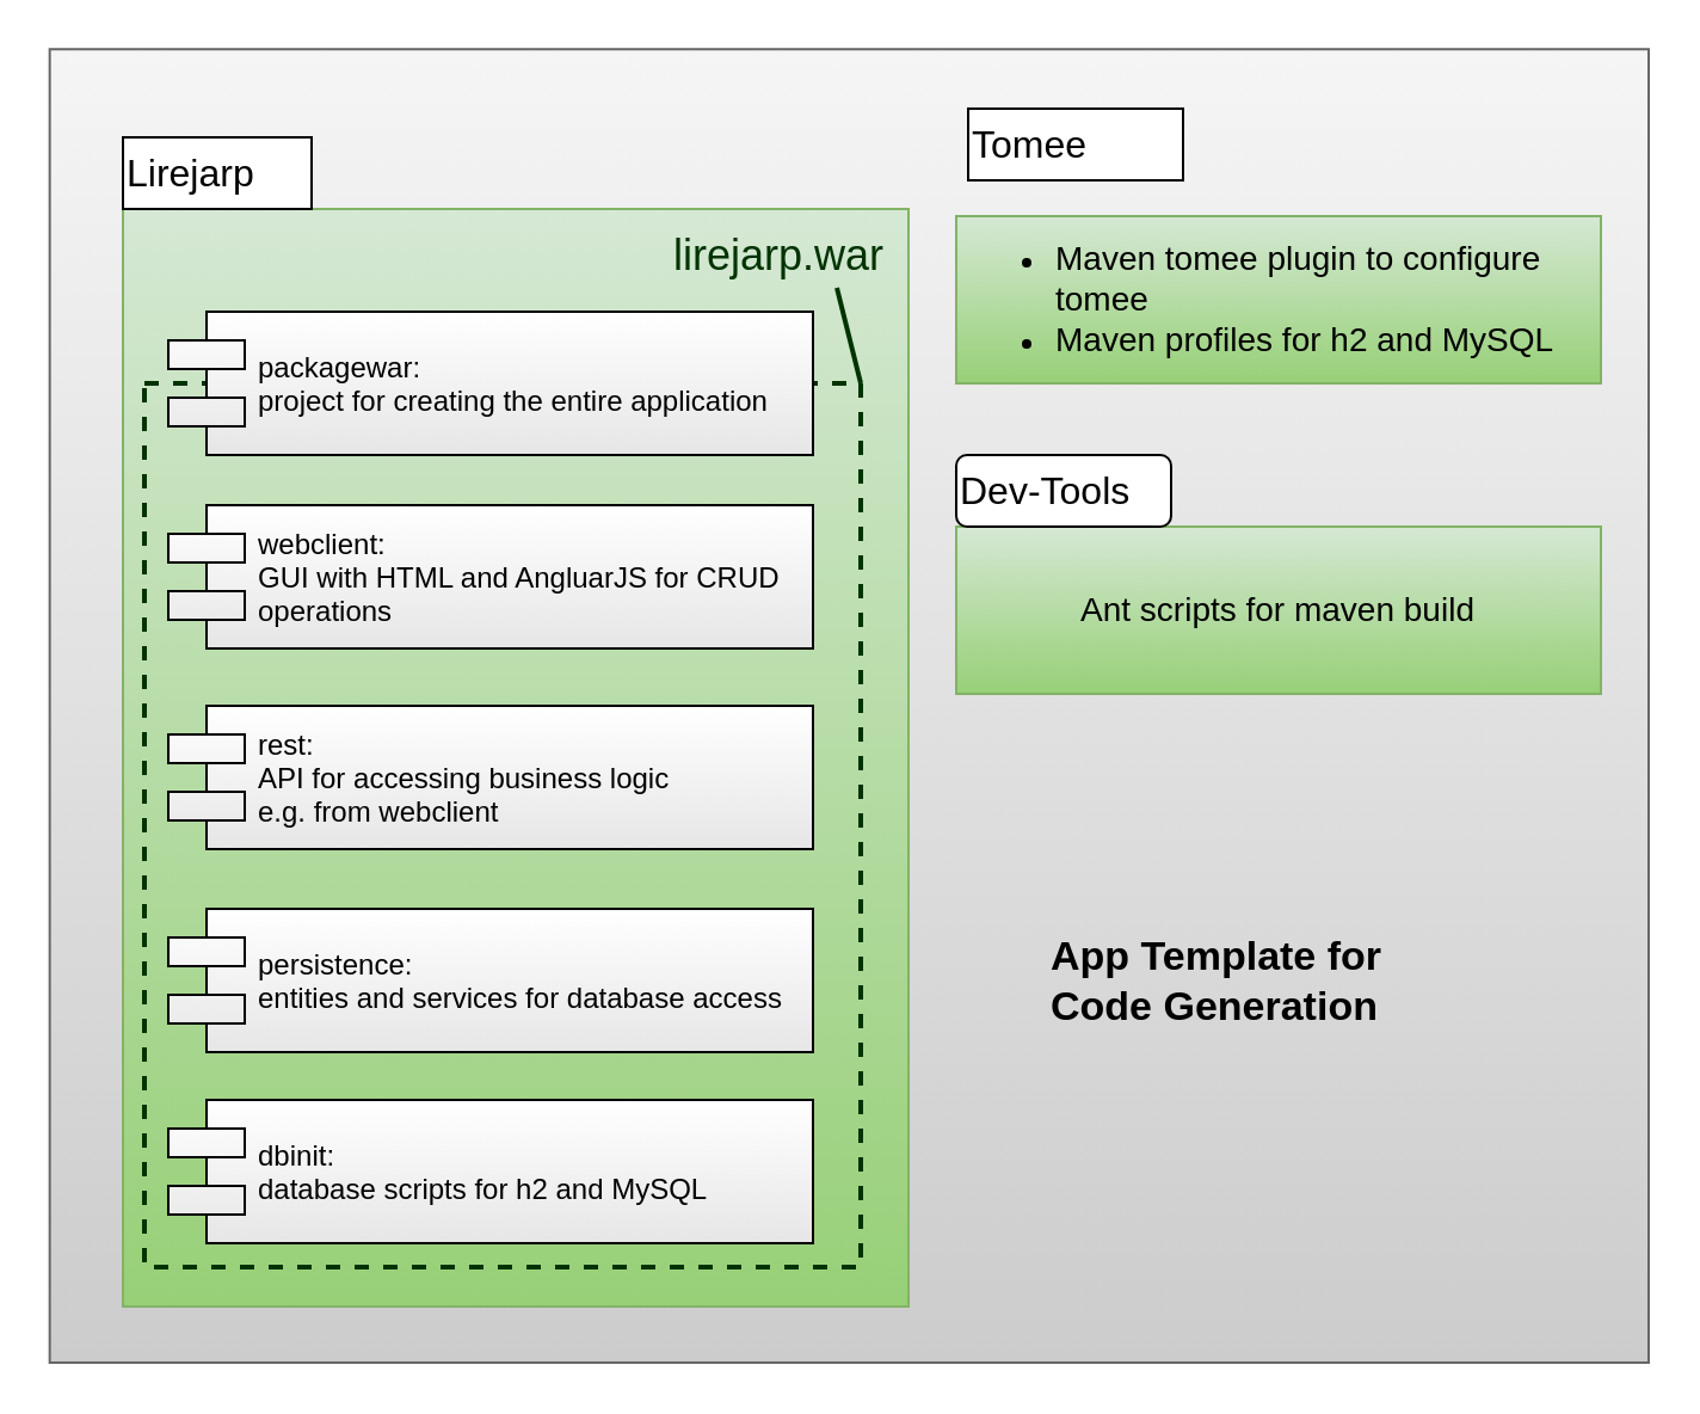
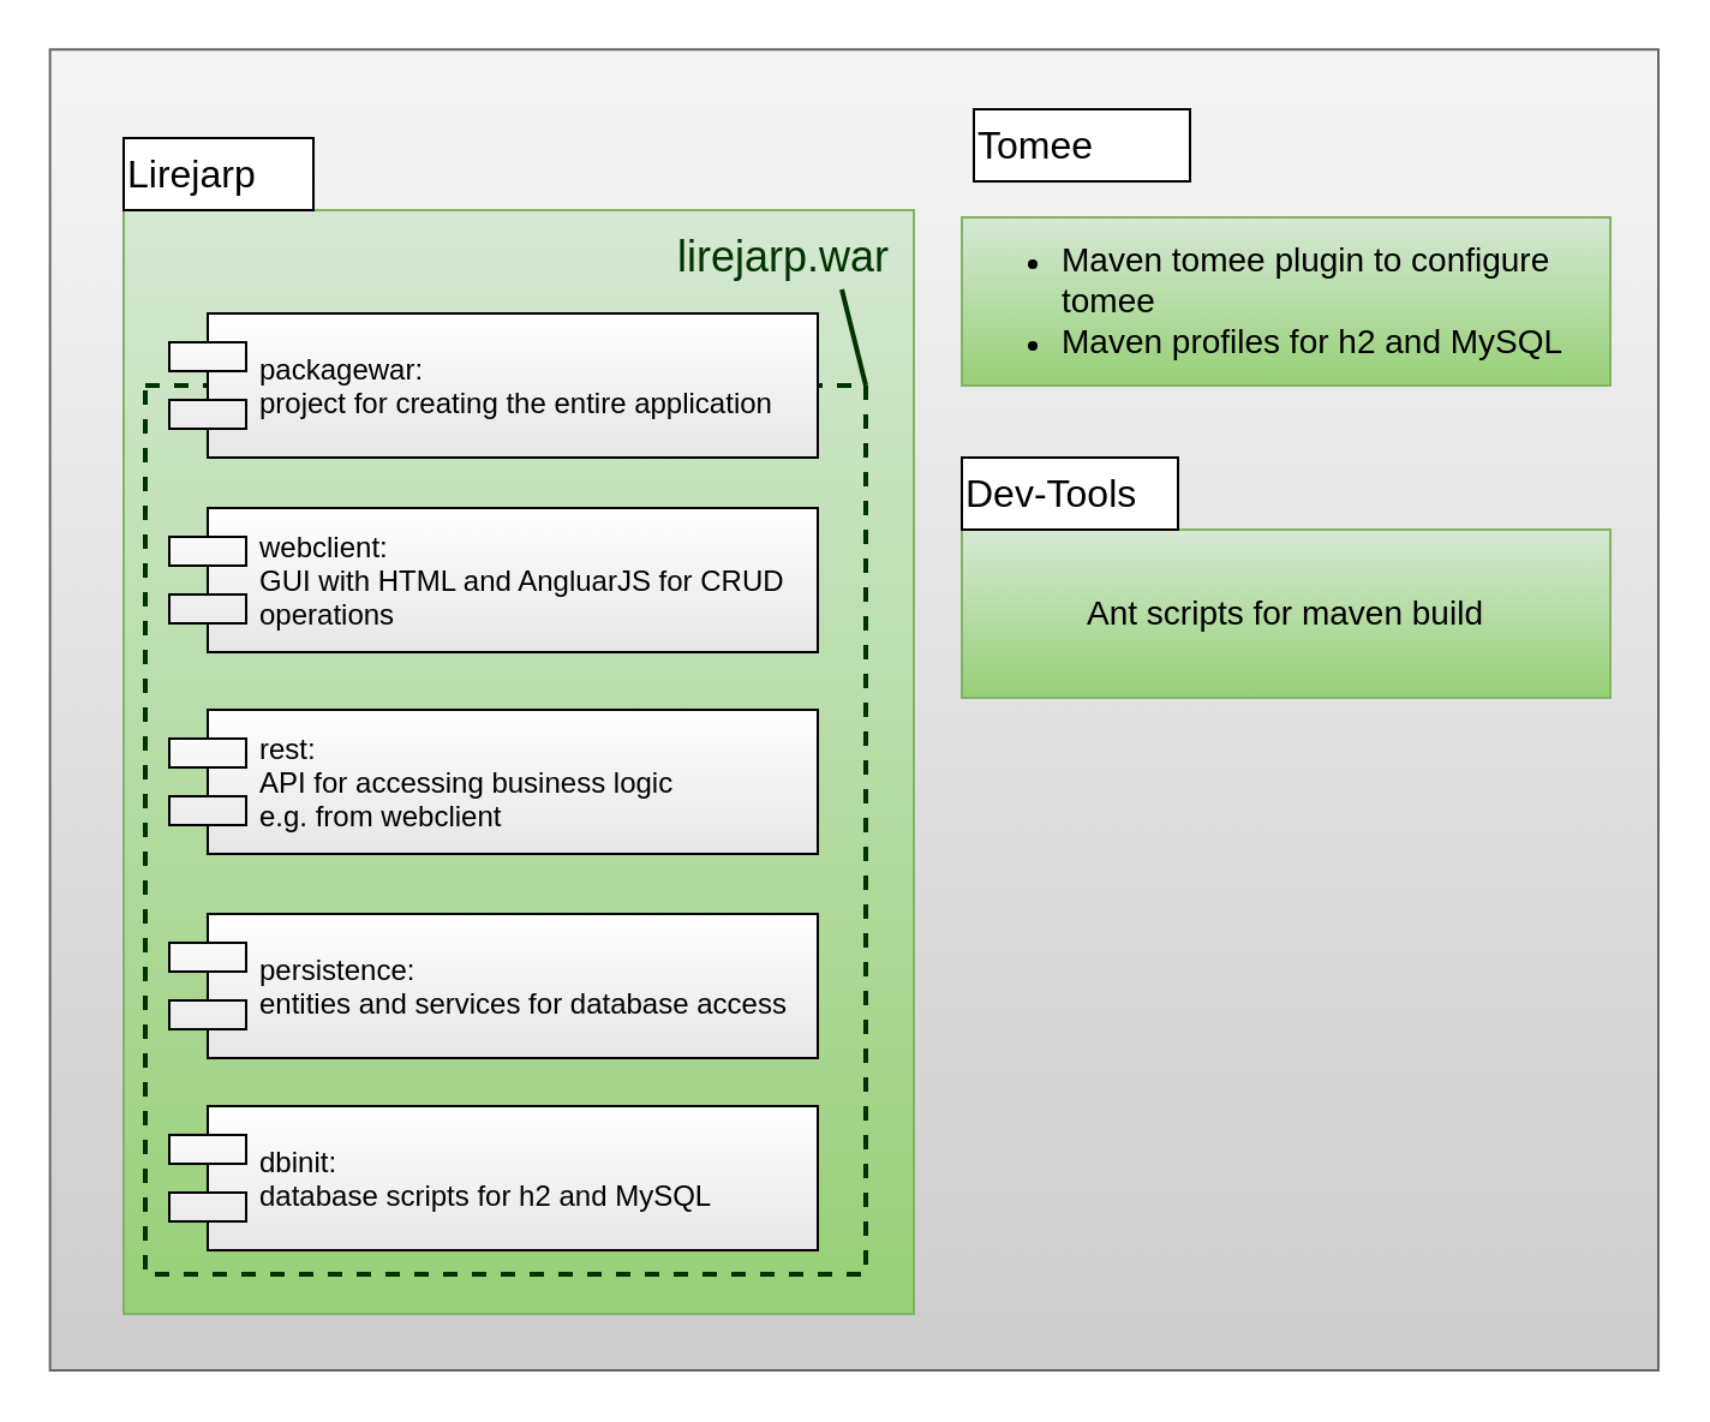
  <mxCell id="0" />
  <mxCell id="1" style="" parent="0" />
  <mxCell id="2" value="" style="rounded=0;whiteSpace=wrap;html=1;fillColor=#f5f5f5;strokeColor=#666666;gradientColor=#CCCCCC;" vertex="1" parent="1"><mxGeometry x="20.33" y="20.11" width="669.67" height="549.89" as="geometry" /></mxCell>
  <mxCell id="3" value="parts" parent="0" />
  <mxCell id="4" value="" style="rounded=0;whiteSpace=wrap;html=1;fontFamily=Comic Sans MS;fillColor=#d5e8d4;strokeColor=#82b366;gradientColor=#97d077;" vertex="1" parent="3"><mxGeometry x="51" y="87" width="329" height="459.5" as="geometry" /></mxCell>
  <mxCell id="5" value="&lt;div&gt;&lt;br&gt;&lt;/div&gt;&lt;div&gt;&lt;br&gt;&lt;ul&gt;&lt;li&gt;&lt;font style=&quot;font-size: 14px&quot; face=&quot;Helvetica&quot;&gt;Maven tomee plugin to configure tomee&lt;/font&gt;&lt;/li&gt;&lt;li&gt;&lt;font style=&quot;font-size: 14px&quot; face=&quot;Helvetica&quot;&gt;Maven profiles for h2 and MySQL&lt;br&gt;&lt;/font&gt;&lt;/li&gt;&lt;/ul&gt;&lt;/div&gt;&lt;blockquote&gt;&lt;div&gt;&lt;div&gt;&lt;font style=&quot;font-size: 14px&quot; face=&quot;Helvetica&quot;&gt;&lt;br&gt;&lt;/font&gt;&lt;/div&gt;&lt;/div&gt;&lt;/blockquote&gt;" style="rounded=0;whiteSpace=wrap;html=1;fontFamily=Comic Sans MS;fillColor=#d5e8d4;strokeColor=#82b366;gradientColor=#97d077;align=left;verticalAlign=middle;" vertex="1" parent="3"><mxGeometry x="400" y="90" width="270" height="70" as="geometry" /></mxCell>
  <mxCell id="6" value="&lt;div style=&quot;font-size: 16px&quot; align=&quot;left&quot;&gt;&lt;font style=&quot;font-size: 16px&quot;&gt;Tomee&lt;/font&gt;&lt;/div&gt;" style="rounded=0;whiteSpace=wrap;html=1;fontFamily=Helvetica;fontSize=18;align=left;" vertex="1" parent="3"><mxGeometry x="405" y="45" width="90" height="30" as="geometry" /></mxCell>
  <mxCell id="7" value="&lt;font style=&quot;font-size: 14px&quot; face=&quot;Helvetica&quot;&gt;Ant scripts for maven build&lt;/font&gt;&lt;br&gt;" style="rounded=0;whiteSpace=wrap;html=1;fontFamily=Comic Sans MS;fillColor=#d5e8d4;strokeColor=#82b366;gradientColor=#97d077;shadow=0;" vertex="1" parent="3"><mxGeometry x="400" y="220" width="270" height="70" as="geometry" /></mxCell>
- <mxCell id="8" value="&lt;font style=&quot;font-size: 16px&quot;&gt;Dev-Tools&lt;/font&gt;" style="whiteSpace=wrap;html=1;fontFamily=Helvetica;fontSize=18;align=left;rounded=1;" vertex="1" parent="3"><mxGeometry x="400" y="190" width="90" height="30" as="geometry" /></mxCell>
+ <mxCell id="8" value="&lt;font style=&quot;font-size: 16px&quot;&gt;Dev-Tools&lt;/font&gt;" style="rounded=0;whiteSpace=wrap;html=1;fontFamily=Helvetica;fontSize=18;align=left;" vertex="1" parent="3"><mxGeometry x="400" y="190" width="90" height="30" as="geometry" /></mxCell>
  <mxCell id="9" value="" style="rounded=0;whiteSpace=wrap;html=1;dashed=1;strokeWidth=2;fontFamily=Helvetica;fontSize=18;align=left;fillColor=none;strokeColor=#003300;" vertex="1" parent="3"><mxGeometry x="60" y="160" width="300" height="370" as="geometry" /></mxCell>
  <mxCell id="10" style="rounded=0;orthogonalLoop=1;jettySize=auto;html=1;entryX=1;entryY=0;entryDx=0;entryDy=0;fontFamily=Helvetica;fontSize=18;endArrow=none;endFill=0;strokeColor=#003300;strokeWidth=2;" edge="1" parent="3" target="9"><mxGeometry relative="1" as="geometry"><mxPoint x="350" y="120" as="sourcePoint" /></mxGeometry></mxCell>
  <mxCell id="11" value="&lt;font color=&quot;#003300&quot;&gt;lirejarp.war&lt;/font&gt;" style="text;html=1;strokeColor=none;fillColor=none;align=center;verticalAlign=middle;whiteSpace=wrap;rounded=0;dashed=1;fontFamily=Helvetica;fontSize=18;" vertex="1" parent="3"><mxGeometry x="306" y="96.5" width="40" height="20" as="geometry" /></mxCell>
- <mxCell id="12" value="&lt;h1 style=&quot;font-size: 17px&quot;&gt;&lt;font style=&quot;font-size: 17px&quot;&gt;App Template for Code Generation&lt;/font&gt;&lt;/h1&gt;" style="text;html=1;strokeColor=none;fillColor=none;spacing=5;spacingTop=-20;whiteSpace=wrap;overflow=hidden;rounded=0;dashed=1;fontFamily=Helvetica;fontSize=18;align=left;" vertex="1" parent="3"><mxGeometry x="435" y="390" width="190" height="120" as="geometry" /></mxCell>
  <mxCell id="13" value="&lt;div style=&quot;font-size: 16px&quot; align=&quot;left&quot;&gt;&lt;font style=&quot;font-size: 16px&quot;&gt;Lirejarp&lt;/font&gt;&lt;/div&gt;" style="rounded=0;whiteSpace=wrap;html=1;fontFamily=Helvetica;fontSize=18;align=left;" vertex="1" parent="3"><mxGeometry x="51" y="57" width="79" height="30" as="geometry" /></mxCell>
  <mxCell id="14" value="Components" parent="0" />
  <mxCell id="15" value="packagewar:&#10;project for creating the entire application" style="shape=component;align=left;spacingLeft=36;gradientColor=#E6E6E6;fontFamily=Helvetica;" vertex="1" parent="14"><mxGeometry x="70" y="130" width="270" height="60" as="geometry" /></mxCell>
  <mxCell id="16" value="webclient:&#10;GUI with HTML and AngluarJS for CRUD&#10;operations" style="shape=component;align=left;spacingLeft=36;gradientColor=#E6E6E6;fontFamily=Helvetica;" vertex="1" parent="14"><mxGeometry x="70" y="211" width="270" height="60" as="geometry" /></mxCell>
  <mxCell id="17" value="rest:&#10;API for accessing business logic &#10;e.g. from webclient" style="shape=component;align=left;spacingLeft=36;gradientColor=#E6E6E6;fontFamily=Helvetica;" vertex="1" parent="14"><mxGeometry x="70" y="295" width="270" height="60" as="geometry" /></mxCell>
  <mxCell id="18" value="persistence:&#10;entities and services for database access" style="shape=component;align=left;spacingLeft=36;gradientColor=#E6E6E6;fontFamily=Helvetica;" vertex="1" parent="14"><mxGeometry x="70" y="380" width="270" height="60" as="geometry" /></mxCell>
  <mxCell id="19" value="dbinit:&#10;database scripts for h2 and MySQL" style="shape=component;align=left;spacingLeft=36;gradientColor=#E6E6E6;fontFamily=Helvetica;" vertex="1" parent="14"><mxGeometry x="70" y="460" width="270" height="60" as="geometry" /></mxCell>
